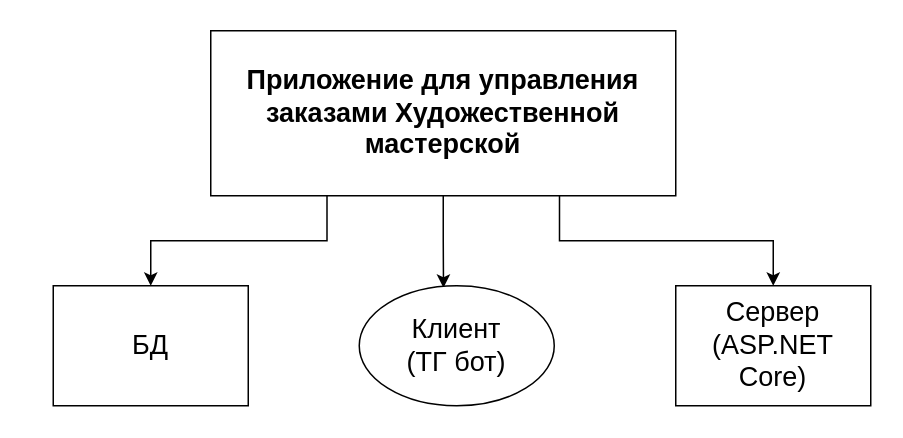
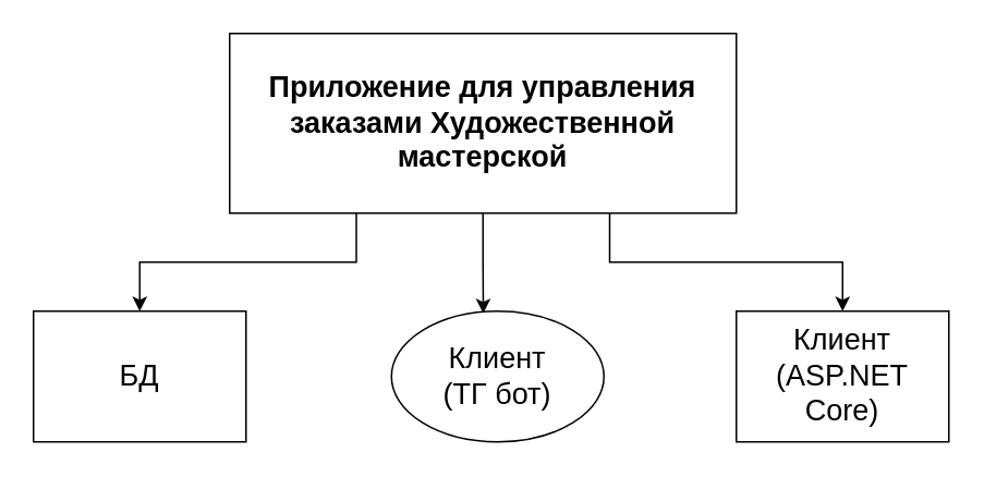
  <mxCell id="0" />
  <mxCell id="1" parent="0" />
  <mxCell id="2" style="edgeStyle=orthogonalEdgeStyle;rounded=0;orthogonalLoop=1;jettySize=auto;html=1;exitX=0.25;exitY=1;exitDx=0;exitDy=0;entryX=0.5;entryY=0;entryDx=0;entryDy=0;fontSize=18;" edge="1" parent="1" source="5" target="6"><mxGeometry relative="1" as="geometry" /></mxCell>
  <mxCell id="3" style="edgeStyle=orthogonalEdgeStyle;rounded=0;orthogonalLoop=1;jettySize=auto;html=1;exitX=0.5;exitY=1;exitDx=0;exitDy=0;entryX=0.432;entryY=0.017;entryDx=0;entryDy=0;entryPerimeter=0;fontSize=18;" edge="1" parent="1" source="5" target="7"><mxGeometry relative="1" as="geometry" /></mxCell>
  <mxCell id="4" style="edgeStyle=orthogonalEdgeStyle;rounded=0;orthogonalLoop=1;jettySize=auto;html=1;exitX=0.75;exitY=1;exitDx=0;exitDy=0;entryX=0.5;entryY=0;entryDx=0;entryDy=0;fontSize=18;" edge="1" parent="1" source="5" target="8"><mxGeometry relative="1" as="geometry" /></mxCell>
  <mxCell id="5" value="&lt;font style=&quot;font-size: 18px;&quot;&gt;&lt;b&gt;Приложение для управления заказами Художественной мастерской&lt;/b&gt;&lt;/font&gt;" style="rounded=0;whiteSpace=wrap;html=1;" vertex="1" parent="1"><mxGeometry x="140" y="20" width="310" height="110" as="geometry" /></mxCell>
- <mxCell id="6" value="БД" style="rounded=0;whiteSpace=wrap;html=1;fontSize=18;" vertex="1" parent="1"><mxGeometry x="35" y="190" width="130" height="80" as="geometry" /></mxCell>
+ <mxCell id="6" value="БД" style="rounded=0;whiteSpace=wrap;html=1;fontSize=18;" vertex="1" parent="1"><mxGeometry x="20" y="190" width="130" height="80" as="geometry" /></mxCell>
  <mxCell id="7" value="Клиент&lt;br&gt;(ТГ бот)" style="ellipse;whiteSpace=wrap;html=1;fontSize=18;" vertex="1" parent="1"><mxGeometry x="239" y="190" width="130" height="80" as="geometry" /></mxCell>
- <mxCell id="8" value="Сервер&lt;br&gt;(ASP.NET Core)" style="rounded=0;whiteSpace=wrap;html=1;fontSize=18;" vertex="1" parent="1"><mxGeometry x="450" y="190" width="130" height="80" as="geometry" /></mxCell>
+ <mxCell id="8" value="Клиент&lt;br&gt;(ASP.NET Core)" style="rounded=0;whiteSpace=wrap;html=1;fontSize=18;" vertex="1" parent="1"><mxGeometry x="450" y="190" width="130" height="80" as="geometry" /></mxCell>
